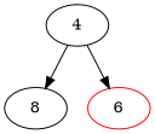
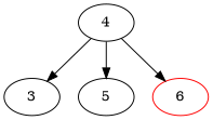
  digraph {
    node [color=black]
    4
-   5 [label=8]
+   3
+   5
    6 [color=red]
+   4 -> 3
    4 -> 5
    4 -> 6
  }
